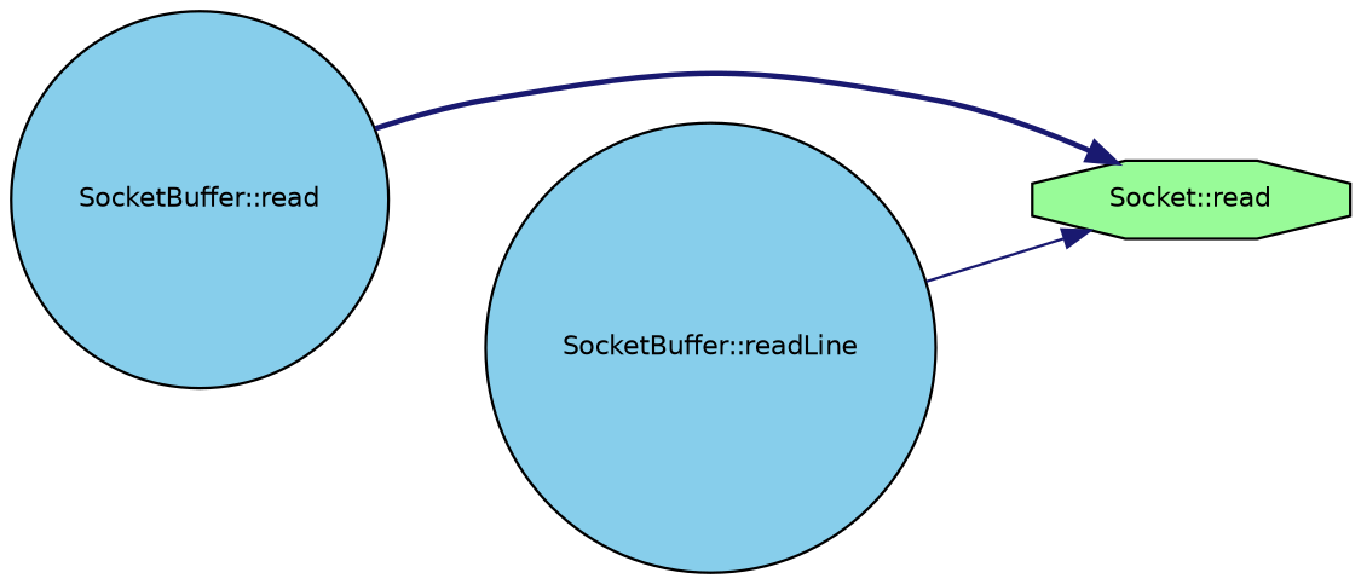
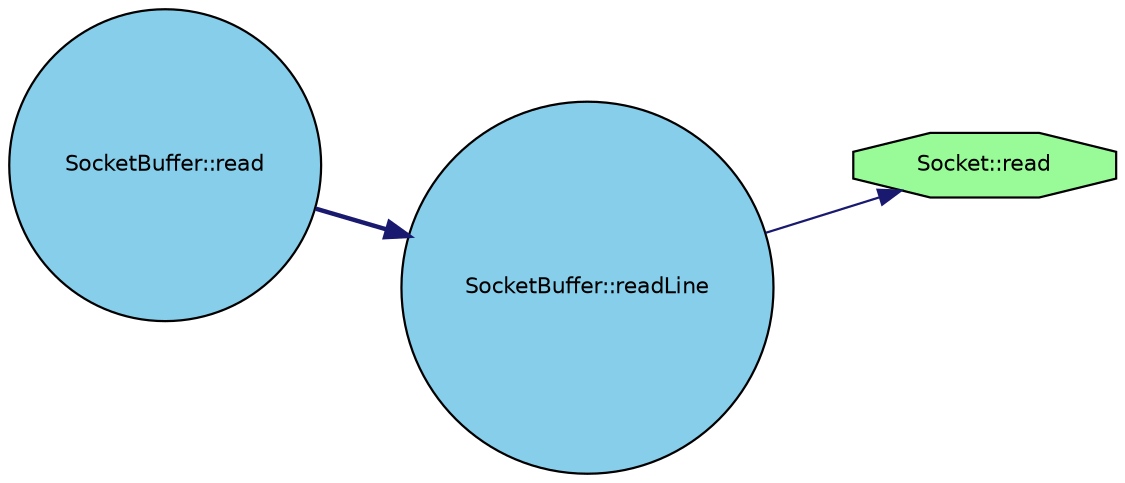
  digraph {
    rankdir=RL
    node [color=black fillcolor=skyblue fontname=Helvetica fontsize=10 shape=circle style=filled]
    edge [color=midnightblue dir=back fontname=Helvetica fontsize=10 labelfontname=Helvetica labelfontsize=10]
    n1 [fillcolor=palegreen fontcolor=black height=0.2 label="Socket::read" shape=octagon width=0.4]
    n2 [height=0.2 label="SocketBuffer::read" width=0.4]
    n3 [height=0.2 label="SocketBuffer::readLine" width=0.4]
-   n1 -> n2 [style=bold]
+   n3 -> n2 [style=bold]
    n1 -> n3 [style=solid]
  }
